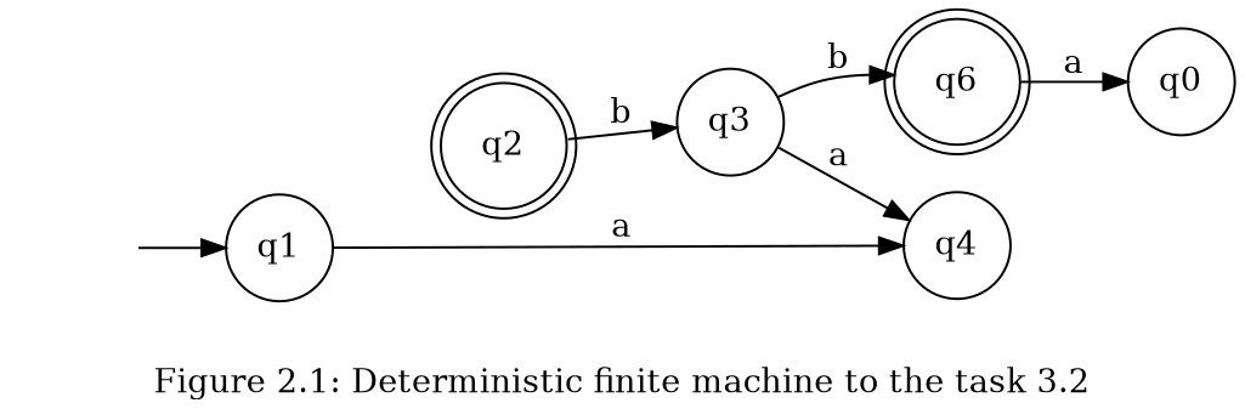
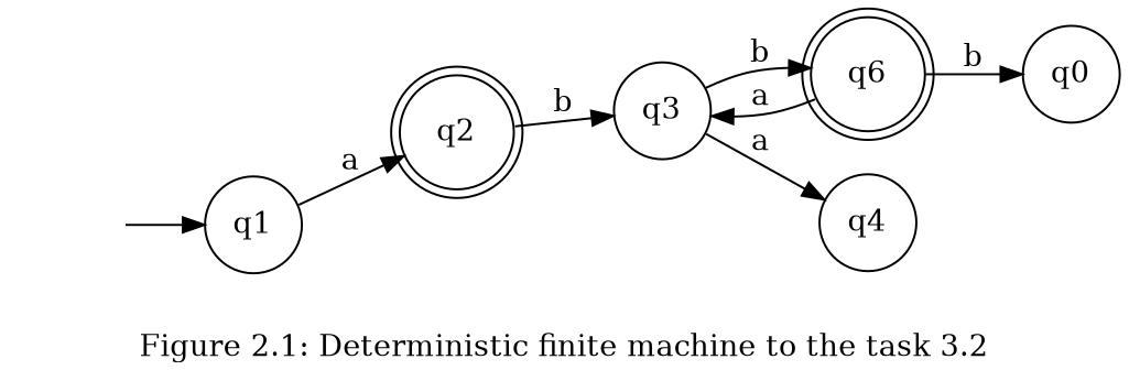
  digraph {
    label="Figure 2.1: Deterministic finite machine to the task 3.2"
    rankdir=LR
    node [shape=circle]
    "" [shape=none]
    q1
    q2 [shape=doublecircle]
    q3
    q6 [shape=doublecircle]
    q4
    n7 [label=q0]
    "" -> q1
-   q1 -> q4 [label=a]
+   q1 -> q2 [label=a]
    q2 -> q3 [label=b]
    q3 -> q6 [label=b]
    q3 -> q4 [label=a]
-   q6 -> n7 [label=a]
+   q6 -> q3 [label=a]
+   q6 -> n7 [label=b]
  }
